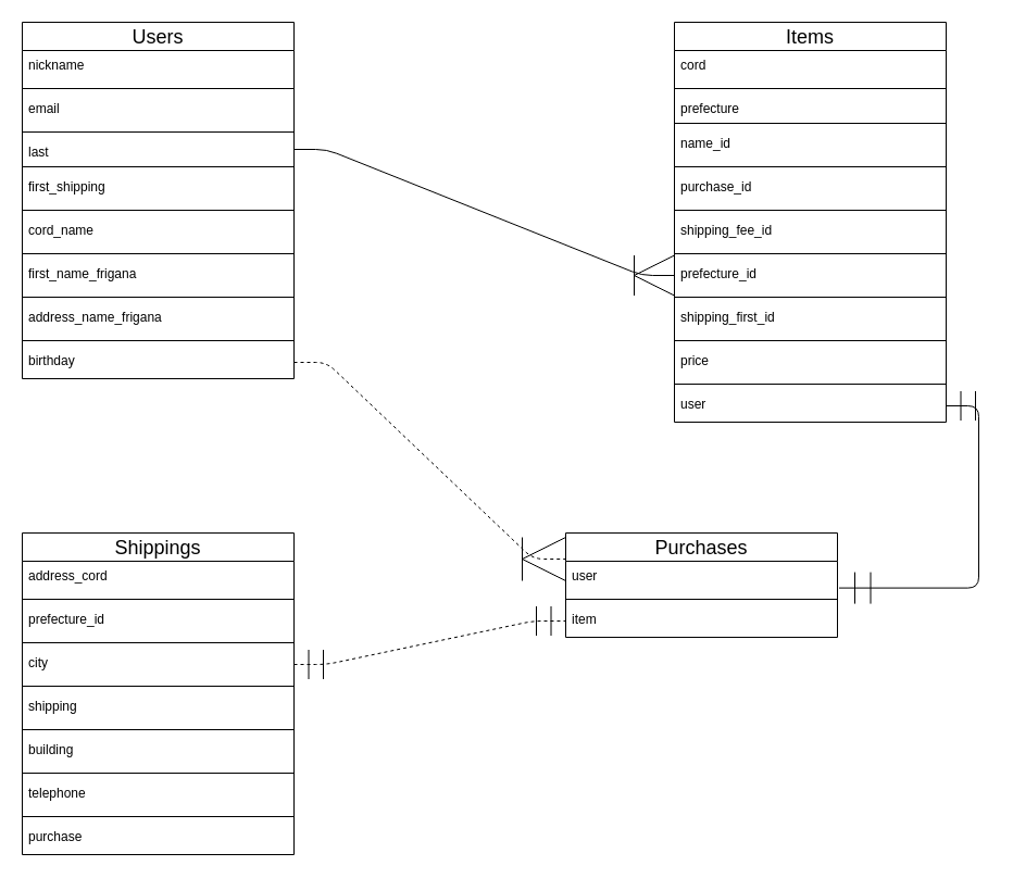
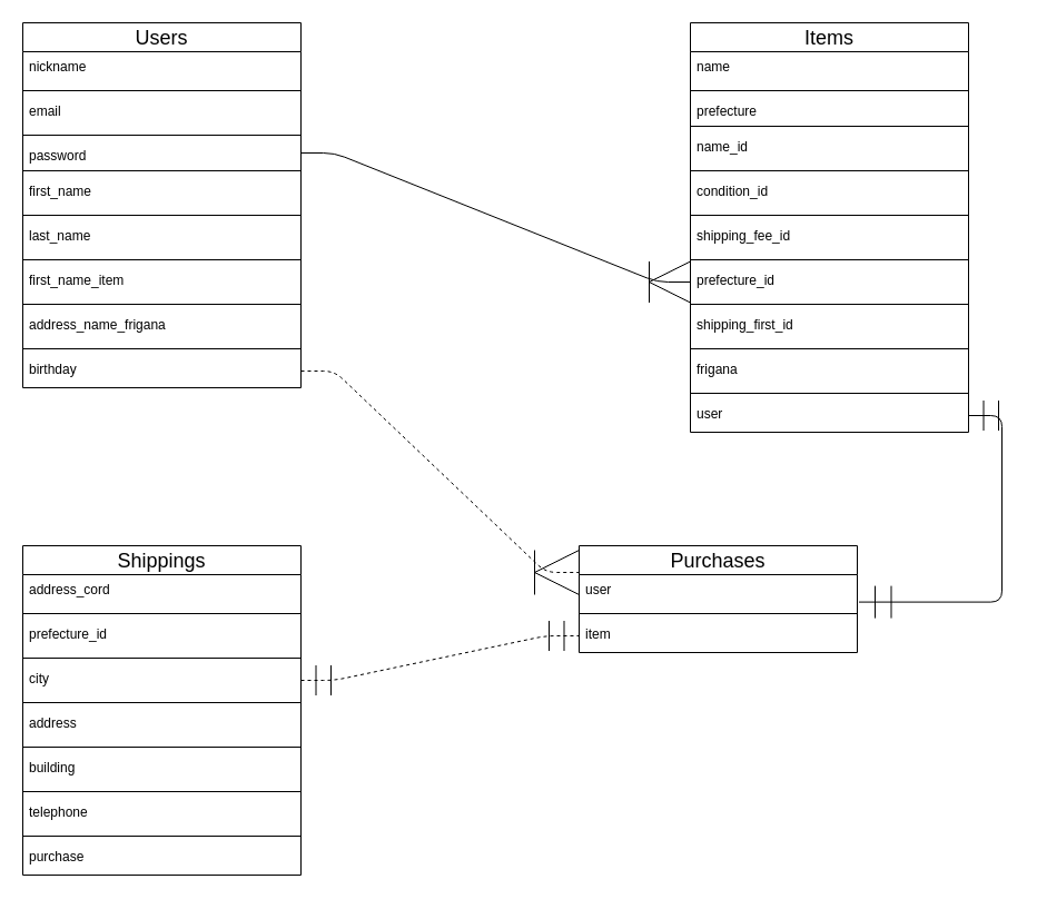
  <mxCell id="0" />
  <mxCell id="1" parent="0" />
  <mxCell id="2" value="Users" style="swimlane;fontStyle=0;childLayout=stackLayout;horizontal=1;startSize=26;horizontalStack=0;resizeParent=1;resizeParentMax=0;resizeLast=0;collapsible=1;marginBottom=0;align=center;fontSize=18;spacing=3;verticalAlign=bottom;" parent="1" vertex="1"><mxGeometry x="20" y="20" width="250" height="328" as="geometry"><mxRectangle x="-60" y="300" width="50" height="26" as="alternateBounds" /></mxGeometry></mxCell>
  <mxCell id="3" value="nickname" style="text;strokeColor=none;fillColor=none;spacingLeft=4;spacingRight=4;overflow=hidden;rotatable=0;points=[[0,0.5],[1,0.5]];portConstraint=eastwest;fontSize=12;" parent="2" vertex="1"><mxGeometry y="26" width="250" height="30" as="geometry" /></mxCell>
  <mxCell id="4" value="" style="line;strokeWidth=1;rotatable=0;dashed=0;labelPosition=right;align=left;verticalAlign=middle;spacingTop=0;spacingLeft=6;points=[];portConstraint=eastwest;fontSize=14;" parent="2" vertex="1"><mxGeometry y="56" width="250" height="10" as="geometry" /></mxCell>
  <mxCell id="5" value="email" style="text;strokeColor=none;fillColor=none;spacingLeft=4;spacingRight=4;overflow=hidden;rotatable=0;points=[[0,0.5],[1,0.5]];portConstraint=eastwest;fontSize=12;" parent="2" vertex="1"><mxGeometry y="66" width="250" height="30" as="geometry" /></mxCell>
  <mxCell id="6" value="" style="line;strokeWidth=1;rotatable=0;dashed=0;labelPosition=right;align=left;verticalAlign=middle;spacingTop=0;spacingLeft=6;points=[];portConstraint=eastwest;fontSize=14;" parent="2" vertex="1"><mxGeometry y="96" width="250" height="10" as="geometry" /></mxCell>
- <mxCell id="7" value="last" style="text;strokeColor=none;fillColor=none;spacingLeft=4;spacingRight=4;overflow=hidden;rotatable=0;points=[[0,0.5],[1,0.5]];portConstraint=eastwest;fontSize=12;" parent="2" vertex="1"><mxGeometry y="106" width="250" height="22" as="geometry" /></mxCell>
+ <mxCell id="7" value="password" style="text;strokeColor=none;fillColor=none;spacingLeft=4;spacingRight=4;overflow=hidden;rotatable=0;points=[[0,0.5],[1,0.5]];portConstraint=eastwest;fontSize=12;" parent="2" vertex="1"><mxGeometry y="106" width="250" height="22" as="geometry" /></mxCell>
  <mxCell id="8" value="" style="line;strokeWidth=1;rotatable=0;dashed=0;labelPosition=right;align=left;verticalAlign=middle;spacingTop=0;spacingLeft=6;points=[];portConstraint=eastwest;fontSize=14;" parent="2" vertex="1"><mxGeometry y="128" width="250" height="10" as="geometry" /></mxCell>
- <mxCell id="9" value="first_shipping" style="text;strokeColor=none;fillColor=none;spacingLeft=4;spacingRight=4;overflow=hidden;rotatable=0;points=[[0,0.5],[1,0.5]];portConstraint=eastwest;fontSize=12;" parent="2" vertex="1"><mxGeometry y="138" width="250" height="30" as="geometry" /></mxCell>
+ <mxCell id="9" value="first_name" style="text;strokeColor=none;fillColor=none;spacingLeft=4;spacingRight=4;overflow=hidden;rotatable=0;points=[[0,0.5],[1,0.5]];portConstraint=eastwest;fontSize=12;" parent="2" vertex="1"><mxGeometry y="138" width="250" height="30" as="geometry" /></mxCell>
  <mxCell id="10" value="" style="line;strokeWidth=1;rotatable=0;dashed=0;labelPosition=right;align=left;verticalAlign=middle;spacingTop=0;spacingLeft=6;points=[];portConstraint=eastwest;fontSize=14;" parent="2" vertex="1"><mxGeometry y="168" width="250" height="10" as="geometry" /></mxCell>
- <mxCell id="11" value="cord_name" style="text;strokeColor=none;fillColor=none;spacingLeft=4;spacingRight=4;overflow=hidden;rotatable=0;points=[[0,0.5],[1,0.5]];portConstraint=eastwest;fontSize=12;" parent="2" vertex="1"><mxGeometry y="178" width="250" height="30" as="geometry" /></mxCell>
+ <mxCell id="11" value="last_name" style="text;strokeColor=none;fillColor=none;spacingLeft=4;spacingRight=4;overflow=hidden;rotatable=0;points=[[0,0.5],[1,0.5]];portConstraint=eastwest;fontSize=12;" parent="2" vertex="1"><mxGeometry y="178" width="250" height="30" as="geometry" /></mxCell>
  <mxCell id="12" value="" style="line;strokeWidth=1;rotatable=0;dashed=0;labelPosition=right;align=left;verticalAlign=middle;spacingTop=0;spacingLeft=6;points=[];portConstraint=eastwest;fontSize=14;" parent="2" vertex="1"><mxGeometry y="208" width="250" height="10" as="geometry" /></mxCell>
- <mxCell id="13" value="first_name_frigana" style="text;strokeColor=none;fillColor=none;spacingLeft=4;spacingRight=4;overflow=hidden;rotatable=0;points=[[0,0.5],[1,0.5]];portConstraint=eastwest;fontSize=12;" parent="2" vertex="1"><mxGeometry y="218" width="250" height="30" as="geometry" /></mxCell>
+ <mxCell id="13" value="first_name_item" style="text;strokeColor=none;fillColor=none;spacingLeft=4;spacingRight=4;overflow=hidden;rotatable=0;points=[[0,0.5],[1,0.5]];portConstraint=eastwest;fontSize=12;" parent="2" vertex="1"><mxGeometry y="218" width="250" height="30" as="geometry" /></mxCell>
  <mxCell id="14" value="" style="line;strokeWidth=1;rotatable=0;dashed=0;labelPosition=right;align=left;verticalAlign=middle;spacingTop=0;spacingLeft=6;points=[];portConstraint=eastwest;fontSize=14;" parent="2" vertex="1"><mxGeometry y="248" width="250" height="10" as="geometry" /></mxCell>
  <mxCell id="15" value="address_name_frigana" style="text;strokeColor=none;fillColor=none;spacingLeft=4;spacingRight=4;overflow=hidden;rotatable=0;points=[[0,0.5],[1,0.5]];portConstraint=eastwest;fontSize=12;" parent="2" vertex="1"><mxGeometry y="258" width="250" height="30" as="geometry" /></mxCell>
  <mxCell id="16" value="" style="line;strokeWidth=1;rotatable=0;dashed=0;labelPosition=right;align=left;verticalAlign=middle;spacingTop=0;spacingLeft=6;points=[];portConstraint=eastwest;fontSize=14;" parent="2" vertex="1"><mxGeometry y="288" width="250" height="10" as="geometry" /></mxCell>
  <mxCell id="17" value="birthday" style="text;strokeColor=none;fillColor=none;spacingLeft=4;spacingRight=4;overflow=hidden;rotatable=0;points=[[0,0.5],[1,0.5]];portConstraint=eastwest;fontSize=12;" parent="2" vertex="1"><mxGeometry y="298" width="250" height="30" as="geometry" /></mxCell>
  <mxCell id="18" value="&#10;&#10;" style="text;strokeColor=none;fillColor=none;spacingLeft=4;spacingRight=4;overflow=hidden;rotatable=0;points=[[0,0.5],[1,0.5]];portConstraint=eastwest;fontSize=12;" parent="1" vertex="1"><mxGeometry x="390" y="230" width="250" height="30" as="geometry" /></mxCell>
  <mxCell id="19" value="Items" style="swimlane;fontStyle=0;childLayout=stackLayout;horizontal=1;startSize=26;horizontalStack=0;resizeParent=1;resizeParentMax=0;resizeLast=0;collapsible=1;marginBottom=0;align=center;fontSize=18;spacing=3;verticalAlign=bottom;" parent="1" vertex="1"><mxGeometry x="620" y="20" width="250" height="368" as="geometry"><mxRectangle x="-60" y="300" width="50" height="26" as="alternateBounds" /></mxGeometry></mxCell>
- <mxCell id="20" value="cord" style="text;strokeColor=none;fillColor=none;spacingLeft=4;spacingRight=4;overflow=hidden;rotatable=0;points=[[0,0.5],[1,0.5]];portConstraint=eastwest;fontSize=12;" parent="19" vertex="1"><mxGeometry y="26" width="250" height="30" as="geometry" /></mxCell>
+ <mxCell id="20" value="name" style="text;strokeColor=none;fillColor=none;spacingLeft=4;spacingRight=4;overflow=hidden;rotatable=0;points=[[0,0.5],[1,0.5]];portConstraint=eastwest;fontSize=12;" parent="19" vertex="1"><mxGeometry y="26" width="250" height="30" as="geometry" /></mxCell>
  <mxCell id="21" value="" style="line;strokeWidth=1;rotatable=0;dashed=0;labelPosition=right;align=left;verticalAlign=middle;spacingTop=0;spacingLeft=6;points=[];portConstraint=eastwest;fontSize=14;" parent="19" vertex="1"><mxGeometry y="56" width="250" height="10" as="geometry" /></mxCell>
  <mxCell id="22" value="prefecture" style="text;strokeColor=none;fillColor=none;spacingLeft=4;spacingRight=4;overflow=hidden;rotatable=0;points=[[0,0.5],[1,0.5]];portConstraint=eastwest;fontSize=12;" parent="19" vertex="1"><mxGeometry y="66" width="250" height="22" as="geometry" /></mxCell>
  <mxCell id="23" value="" style="line;strokeWidth=1;rotatable=0;dashed=0;labelPosition=right;align=left;verticalAlign=middle;spacingTop=0;spacingLeft=6;points=[];portConstraint=eastwest;fontSize=14;" parent="19" vertex="1"><mxGeometry y="88" width="250" height="10" as="geometry" /></mxCell>
  <mxCell id="24" value="name_id" style="text;strokeColor=none;fillColor=none;spacingLeft=4;spacingRight=4;overflow=hidden;rotatable=0;points=[[0,0.5],[1,0.5]];portConstraint=eastwest;fontSize=12;" parent="19" vertex="1"><mxGeometry y="98" width="250" height="30" as="geometry" /></mxCell>
  <mxCell id="25" value="" style="line;strokeWidth=1;rotatable=0;dashed=0;labelPosition=right;align=left;verticalAlign=middle;spacingTop=0;spacingLeft=6;points=[];portConstraint=eastwest;fontSize=14;" parent="19" vertex="1"><mxGeometry y="128" width="250" height="10" as="geometry" /></mxCell>
- <mxCell id="26" value="purchase_id" style="text;strokeColor=none;fillColor=none;spacingLeft=4;spacingRight=4;overflow=hidden;rotatable=0;points=[[0,0.5],[1,0.5]];portConstraint=eastwest;fontSize=12;" vertex="1" parent="19"><mxGeometry y="138" width="250" height="30" as="geometry" /></mxCell>
+ <mxCell id="26" value="condition_id" style="text;strokeColor=none;fillColor=none;spacingLeft=4;spacingRight=4;overflow=hidden;rotatable=0;points=[[0,0.5],[1,0.5]];portConstraint=eastwest;fontSize=12;" vertex="1" parent="19"><mxGeometry y="138" width="250" height="30" as="geometry" /></mxCell>
  <mxCell id="27" value="" style="line;strokeWidth=1;rotatable=0;dashed=0;labelPosition=right;align=left;verticalAlign=middle;spacingTop=0;spacingLeft=6;points=[];portConstraint=eastwest;" vertex="1" parent="19"><mxGeometry y="168" width="250" height="10" as="geometry" /></mxCell>
  <mxCell id="28" value="shipping_fee_id" style="text;strokeColor=none;fillColor=none;spacingLeft=4;spacingRight=4;overflow=hidden;rotatable=0;points=[[0,0.5],[1,0.5]];portConstraint=eastwest;fontSize=12;" parent="19" vertex="1"><mxGeometry y="178" width="250" height="30" as="geometry" /></mxCell>
  <mxCell id="29" value="" style="line;strokeWidth=1;rotatable=0;dashed=0;labelPosition=right;align=left;verticalAlign=middle;spacingTop=0;spacingLeft=6;points=[];portConstraint=eastwest;fontSize=14;" parent="19" vertex="1"><mxGeometry y="208" width="250" height="10" as="geometry" /></mxCell>
  <mxCell id="30" value="prefecture_id" style="text;strokeColor=none;fillColor=none;spacingLeft=4;spacingRight=4;overflow=hidden;rotatable=0;points=[[0,0.5],[1,0.5]];portConstraint=eastwest;fontSize=12;" parent="19" vertex="1"><mxGeometry y="218" width="250" height="30" as="geometry" /></mxCell>
  <mxCell id="31" value="" style="line;strokeWidth=1;rotatable=0;dashed=0;labelPosition=right;align=left;verticalAlign=middle;spacingTop=0;spacingLeft=6;points=[];portConstraint=eastwest;fontSize=14;" parent="19" vertex="1"><mxGeometry y="248" width="250" height="10" as="geometry" /></mxCell>
  <mxCell id="32" value="shipping_first_id" style="text;strokeColor=none;fillColor=none;spacingLeft=4;spacingRight=4;overflow=hidden;rotatable=0;points=[[0,0.5],[1,0.5]];portConstraint=eastwest;fontSize=12;" parent="19" vertex="1"><mxGeometry y="258" width="250" height="30" as="geometry" /></mxCell>
  <mxCell id="33" value="" style="line;strokeWidth=1;rotatable=0;dashed=0;labelPosition=right;align=left;verticalAlign=middle;spacingTop=0;spacingLeft=6;points=[];portConstraint=eastwest;labelBackgroundColor=none;fontSize=18;" parent="19" vertex="1"><mxGeometry y="288" width="250" height="10" as="geometry" /></mxCell>
- <mxCell id="34" value="price" style="text;strokeColor=none;fillColor=none;spacingLeft=4;spacingRight=4;overflow=hidden;rotatable=0;points=[[0,0.5],[1,0.5]];portConstraint=eastwest;fontSize=12;labelBackgroundColor=none;" parent="19" vertex="1"><mxGeometry y="298" width="250" height="30" as="geometry" /></mxCell>
+ <mxCell id="34" value="frigana" style="text;strokeColor=none;fillColor=none;spacingLeft=4;spacingRight=4;overflow=hidden;rotatable=0;points=[[0,0.5],[1,0.5]];portConstraint=eastwest;fontSize=12;labelBackgroundColor=none;" parent="19" vertex="1"><mxGeometry y="298" width="250" height="30" as="geometry" /></mxCell>
  <mxCell id="35" value="" style="line;strokeWidth=1;rotatable=0;dashed=0;labelPosition=right;align=left;verticalAlign=middle;spacingTop=0;spacingLeft=6;points=[];portConstraint=eastwest;labelBackgroundColor=none;fontSize=18;" parent="19" vertex="1"><mxGeometry y="328" width="250" height="10" as="geometry" /></mxCell>
  <mxCell id="36" value="user" style="text;strokeColor=none;fillColor=none;spacingLeft=4;spacingRight=4;overflow=hidden;rotatable=0;points=[[0,0.5],[1,0.5]];portConstraint=eastwest;fontSize=12;labelBackgroundColor=none;" parent="19" vertex="1"><mxGeometry y="338" width="250" height="30" as="geometry" /></mxCell>
  <mxCell id="37" value="" style="edgeStyle=entityRelationEdgeStyle;fontSize=38;html=1;endArrow=ERoneToMany;entryX=0;entryY=0.5;entryDx=0;entryDy=0;strokeWidth=1;endSize=35;exitX=1;exitY=0.5;exitDx=0;exitDy=0;" parent="1" target="30" edge="1" source="7"><mxGeometry width="100" height="100" relative="1" as="geometry"><mxPoint x="270" y="300" as="sourcePoint" /><mxPoint x="370" y="200" as="targetPoint" /></mxGeometry></mxCell>
  <mxCell id="38" value="Shippings" style="swimlane;fontStyle=0;childLayout=stackLayout;horizontal=1;startSize=26;horizontalStack=0;resizeParent=1;resizeParentMax=0;resizeLast=0;collapsible=1;marginBottom=0;align=center;fontSize=18;spacing=3;verticalAlign=bottom;" parent="1" vertex="1"><mxGeometry x="20" y="490" width="250" height="296" as="geometry"><mxRectangle x="-60" y="300" width="50" height="26" as="alternateBounds" /></mxGeometry></mxCell>
  <mxCell id="39" value="address_cord" style="text;strokeColor=none;fillColor=none;spacingLeft=4;spacingRight=4;overflow=hidden;rotatable=0;points=[[0,0.5],[1,0.5]];portConstraint=eastwest;fontSize=12;" parent="38" vertex="1"><mxGeometry y="26" width="250" height="30" as="geometry" /></mxCell>
  <mxCell id="40" value="" style="line;strokeWidth=1;rotatable=0;dashed=0;labelPosition=right;align=left;verticalAlign=middle;spacingTop=0;spacingLeft=6;points=[];portConstraint=eastwest;fontSize=14;" parent="38" vertex="1"><mxGeometry y="56" width="250" height="10" as="geometry" /></mxCell>
  <mxCell id="41" value="prefecture_id" style="text;strokeColor=none;fillColor=none;spacingLeft=4;spacingRight=4;overflow=hidden;rotatable=0;points=[[0,0.5],[1,0.5]];portConstraint=eastwest;fontSize=12;" parent="38" vertex="1"><mxGeometry y="66" width="250" height="30" as="geometry" /></mxCell>
  <mxCell id="42" value="" style="line;strokeWidth=1;rotatable=0;dashed=0;labelPosition=right;align=left;verticalAlign=middle;spacingTop=0;spacingLeft=6;points=[];portConstraint=eastwest;labelBackgroundColor=none;fontSize=18;" parent="38" vertex="1"><mxGeometry y="96" width="250" height="10" as="geometry" /></mxCell>
  <mxCell id="43" value="city" style="text;strokeColor=none;fillColor=none;spacingLeft=4;spacingRight=4;overflow=hidden;rotatable=0;points=[[0,0.5],[1,0.5]];portConstraint=eastwest;fontSize=12;labelBackgroundColor=none;" parent="38" vertex="1"><mxGeometry y="106" width="250" height="30" as="geometry" /></mxCell>
  <mxCell id="44" value="" style="line;strokeWidth=1;rotatable=0;dashed=0;labelPosition=right;align=left;verticalAlign=middle;spacingTop=0;spacingLeft=6;points=[];portConstraint=eastwest;" vertex="1" parent="38"><mxGeometry y="136" width="250" height="10" as="geometry" /></mxCell>
- <mxCell id="45" value="shipping" style="text;strokeColor=none;fillColor=none;spacingLeft=4;spacingRight=4;overflow=hidden;rotatable=0;points=[[0,0.5],[1,0.5]];portConstraint=eastwest;fontSize=12;" vertex="1" parent="38"><mxGeometry y="146" width="250" height="30" as="geometry" /></mxCell>
+ <mxCell id="45" value="address" style="text;strokeColor=none;fillColor=none;spacingLeft=4;spacingRight=4;overflow=hidden;rotatable=0;points=[[0,0.5],[1,0.5]];portConstraint=eastwest;fontSize=12;" vertex="1" parent="38"><mxGeometry y="146" width="250" height="30" as="geometry" /></mxCell>
  <mxCell id="46" value="" style="line;strokeWidth=1;rotatable=0;dashed=0;labelPosition=right;align=left;verticalAlign=middle;spacingTop=0;spacingLeft=6;points=[];portConstraint=eastwest;" vertex="1" parent="38"><mxGeometry y="176" width="250" height="10" as="geometry" /></mxCell>
  <mxCell id="47" value="building" style="text;strokeColor=none;fillColor=none;spacingLeft=4;spacingRight=4;overflow=hidden;rotatable=0;points=[[0,0.5],[1,0.5]];portConstraint=eastwest;fontSize=12;" vertex="1" parent="38"><mxGeometry y="186" width="250" height="30" as="geometry" /></mxCell>
  <mxCell id="48" value="" style="line;strokeWidth=1;rotatable=0;dashed=0;labelPosition=right;align=left;verticalAlign=middle;spacingTop=0;spacingLeft=6;points=[];portConstraint=eastwest;labelBackgroundColor=none;fontSize=18;" parent="38" vertex="1"><mxGeometry y="216" width="250" height="10" as="geometry" /></mxCell>
  <mxCell id="49" value="telephone" style="text;strokeColor=none;fillColor=none;spacingLeft=4;spacingRight=4;overflow=hidden;rotatable=0;points=[[0,0.5],[1,0.5]];portConstraint=eastwest;fontSize=12;labelBackgroundColor=none;" parent="38" vertex="1"><mxGeometry y="226" width="250" height="30" as="geometry" /></mxCell>
  <mxCell id="50" value="" style="line;strokeWidth=1;rotatable=0;dashed=0;labelPosition=right;align=left;verticalAlign=middle;spacingTop=0;spacingLeft=6;points=[];portConstraint=eastwest;" vertex="1" parent="38"><mxGeometry y="256" width="250" height="10" as="geometry" /></mxCell>
  <mxCell id="51" value="purchase" style="text;strokeColor=none;fillColor=none;spacingLeft=4;spacingRight=4;overflow=hidden;rotatable=0;points=[[0,0.5],[1,0.5]];portConstraint=eastwest;fontSize=12;" vertex="1" parent="38"><mxGeometry y="266" width="250" height="30" as="geometry" /></mxCell>
  <mxCell id="52" value="" style="edgeStyle=entityRelationEdgeStyle;fontSize=12;html=1;endArrow=ERmandOne;startArrow=ERmandOne;strokeWidth=1;horizontal=1;verticalAlign=middle;endSize=25;startSize=27;fontStyle=0;exitX=1.006;exitY=0.82;exitDx=0;exitDy=0;exitPerimeter=0;" parent="1" source="54" target="36" edge="1"><mxGeometry width="100" height="100" relative="1" as="geometry"><mxPoint x="600" y="440" as="sourcePoint" /><mxPoint x="670" y="510" as="targetPoint" /></mxGeometry></mxCell>
  <mxCell id="53" value="Purchases" style="swimlane;fontStyle=0;childLayout=stackLayout;horizontal=1;startSize=26;horizontalStack=0;resizeParent=1;resizeParentMax=0;resizeLast=0;collapsible=1;marginBottom=0;align=center;fontSize=18;spacing=3;verticalAlign=bottom;" vertex="1" parent="1"><mxGeometry x="520" y="490" width="250" height="96" as="geometry"><mxRectangle x="-60" y="300" width="50" height="26" as="alternateBounds" /></mxGeometry></mxCell>
  <mxCell id="54" value="user" style="text;strokeColor=none;fillColor=none;spacingLeft=4;spacingRight=4;overflow=hidden;rotatable=0;points=[[0,0.5],[1,0.5]];portConstraint=eastwest;fontSize=12;" vertex="1" parent="53"><mxGeometry y="26" width="250" height="30" as="geometry" /></mxCell>
  <mxCell id="55" value="" style="line;strokeWidth=1;rotatable=0;dashed=0;labelPosition=right;align=left;verticalAlign=middle;spacingTop=0;spacingLeft=6;points=[];portConstraint=eastwest;fontSize=14;" vertex="1" parent="53"><mxGeometry y="56" width="250" height="10" as="geometry" /></mxCell>
  <mxCell id="56" value="item" style="text;strokeColor=none;fillColor=none;spacingLeft=4;spacingRight=4;overflow=hidden;rotatable=0;points=[[0,0.5],[1,0.5]];portConstraint=eastwest;fontSize=12;" vertex="1" parent="53"><mxGeometry y="66" width="250" height="30" as="geometry" /></mxCell>
  <mxCell id="57" value="" style="edgeStyle=entityRelationEdgeStyle;fontSize=12;html=1;endArrow=ERoneToMany;strokeWidth=1;endSize=38;entryX=0;entryY=0.25;entryDx=0;entryDy=0;dashed=1;" edge="1" parent="1" source="17" target="53"><mxGeometry width="100" height="100" relative="1" as="geometry"><mxPoint x="10" y="290" as="sourcePoint" /><mxPoint x="260" y="546" as="targetPoint" /></mxGeometry></mxCell>
  <mxCell id="58" value="" style="edgeStyle=entityRelationEdgeStyle;fontSize=12;html=1;endArrow=ERmandOne;startArrow=ERmandOne;exitX=1;exitY=0.5;exitDx=0;exitDy=0;entryX=0;entryY=0.5;entryDx=0;entryDy=0;endSize=25;startSize=25;dashed=1;" edge="1" parent="1" source="43" target="56"><mxGeometry width="100" height="100" relative="1" as="geometry"><mxPoint x="390" y="670" as="sourcePoint" /><mxPoint x="490" y="570" as="targetPoint" /></mxGeometry></mxCell>
